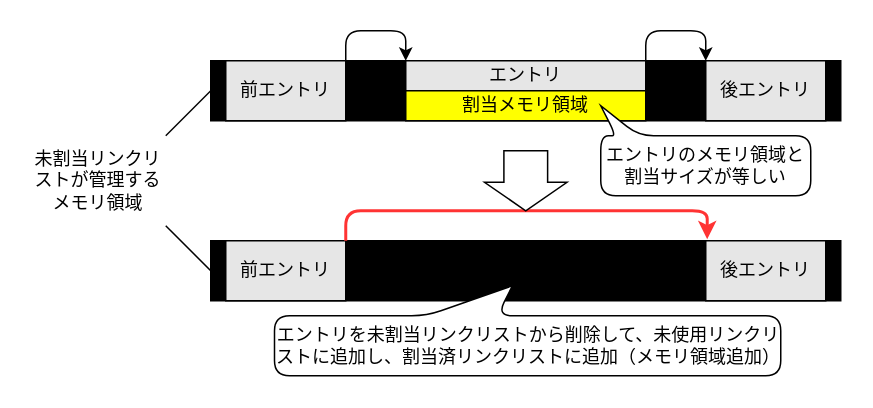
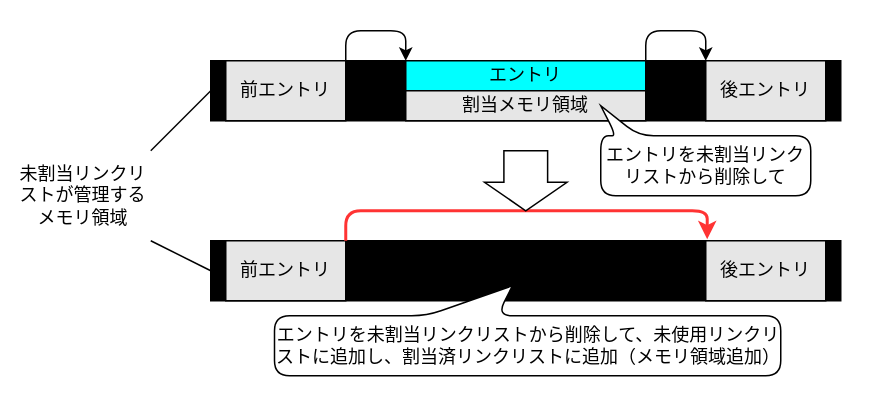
  <mxCell id="0" />
  <mxCell id="1" parent="0" />
  <mxCell id="2" value="" style="rounded=0;whiteSpace=wrap;html=1;fillColor=#000000;" parent="1" vertex="1"><mxGeometry x="140" y="40" width="420" height="40" as="geometry" /></mxCell>
- <mxCell id="3" value="未割当リンクリストが管理するメモリ領域" style="text;html=1;strokeColor=none;fillColor=none;align=center;verticalAlign=middle;whiteSpace=wrap;rounded=0;" parent="1" vertex="1"><mxGeometry x="20" y="90" width="90" height="60" as="geometry" /></mxCell>
+ <mxCell id="3" value="未割当リンクリストが管理するメモリ領域" style="text;html=1;strokeColor=none;fillColor=none;align=center;verticalAlign=middle;whiteSpace=wrap;rounded=0;" parent="1" vertex="1"><mxGeometry x="10" y="100" width="90" height="60" as="geometry" /></mxCell>
  <mxCell id="4" value="後エントリ" style="rounded=0;whiteSpace=wrap;html=1;fillColor=#E6E6E6;" parent="1" vertex="1"><mxGeometry x="470" y="40" width="80" height="40" as="geometry" /></mxCell>
- <mxCell id="5" value="エントリ" style="rounded=0;whiteSpace=wrap;html=1;verticalAlign=middle;fillColor=#e6e6e6;" parent="1" vertex="1"><mxGeometry x="270" y="40" width="160" height="20" as="geometry" /></mxCell>
+ <mxCell id="5" value="エントリ" style="rounded=0;whiteSpace=wrap;html=1;verticalAlign=middle;fillColor=#00FFFF;" parent="1" vertex="1"><mxGeometry x="270" y="40" width="160" height="20" as="geometry" /></mxCell>
  <mxCell id="6" value="前エントリ" style="rounded=0;whiteSpace=wrap;html=1;fillColor=#E6E6E6;" parent="1" vertex="1"><mxGeometry x="150" y="40" width="80" height="40" as="geometry" /></mxCell>
  <mxCell id="7" value="" style="endArrow=classic;html=1;exitX=1;exitY=0;exitDx=0;exitDy=0;entryX=0;entryY=0;entryDx=0;entryDy=0;" parent="1" source="6" target="5" edge="1"><mxGeometry width="50" height="50" relative="1" as="geometry"><mxPoint x="250" y="10" as="sourcePoint" /><mxPoint x="300" y="-40" as="targetPoint" /><Array as="points"><mxPoint x="230" y="20" /><mxPoint x="270" y="20" /></Array></mxGeometry></mxCell>
  <mxCell id="8" value="" style="rounded=0;whiteSpace=wrap;html=1;fillColor=#000000;" parent="1" vertex="1"><mxGeometry x="140" y="160" width="420" height="40" as="geometry" /></mxCell>
  <mxCell id="9" value="前エントリ" style="rounded=0;whiteSpace=wrap;html=1;fillColor=#E6E6E6;" parent="1" vertex="1"><mxGeometry x="150" y="160" width="80" height="40" as="geometry" /></mxCell>
  <mxCell id="10" value="" style="endArrow=classic;html=1;exitX=1;exitY=0;exitDx=0;exitDy=0;entryX=0.788;entryY=-0.025;entryDx=0;entryDy=0;strokeWidth=2;strokeColor=#FF3333;entryPerimeter=0;" parent="1" source="9" target="8" edge="1"><mxGeometry width="50" height="50" relative="1" as="geometry"><mxPoint x="250" y="130" as="sourcePoint" /><mxPoint x="310" y="160" as="targetPoint" /><Array as="points"><mxPoint x="230" y="140" /><mxPoint x="471" y="140" /></Array></mxGeometry></mxCell>
  <mxCell id="11" value="" style="endArrow=none;html=1;entryX=0;entryY=0.5;entryDx=0;entryDy=0;exitX=1;exitY=0;exitDx=0;exitDy=0;" parent="1" source="3" target="2" edge="1"><mxGeometry width="50" height="50" relative="1" as="geometry"><mxPoint x="50" y="200" as="sourcePoint" /><mxPoint x="100" y="150" as="targetPoint" /></mxGeometry></mxCell>
  <mxCell id="12" value="" style="endArrow=none;html=1;entryX=0;entryY=0.5;entryDx=0;entryDy=0;exitX=1;exitY=1;exitDx=0;exitDy=0;" parent="1" source="3" target="8" edge="1"><mxGeometry width="50" height="50" relative="1" as="geometry"><mxPoint x="60" y="220" as="sourcePoint" /><mxPoint x="110" y="170" as="targetPoint" /></mxGeometry></mxCell>
  <mxCell id="13" value="エントリを未割当リンクリストから削除して、未使用リンクリストに追加し、割当済リンクリストに追加（メモリ領域追加）" style="shape=callout;whiteSpace=wrap;html=1;perimeter=calloutPerimeter;direction=west;base=47;size=20;position=0.56;fillColor=#FFFFFF;rounded=1;position2=0.53;" parent="1" vertex="1"><mxGeometry x="182.5" y="190" width="337.5" height="60" as="geometry" /></mxCell>
  <mxCell id="14" value="後エントリ" style="rounded=0;whiteSpace=wrap;html=1;fillColor=#E6E6E6;" parent="1" vertex="1"><mxGeometry x="470" y="160" width="80" height="40" as="geometry" /></mxCell>
- <mxCell id="15" value="割当メモリ領域" style="rounded=0;whiteSpace=wrap;html=1;fillColor=#FFFF00;" parent="1" vertex="1"><mxGeometry x="270" y="60" width="160" height="20" as="geometry" /></mxCell>
+ <mxCell id="15" value="割当メモリ領域" style="rounded=0;whiteSpace=wrap;html=1;fillColor=#e6e6e6;" parent="1" vertex="1"><mxGeometry x="270" y="60" width="160" height="20" as="geometry" /></mxCell>
  <mxCell id="16" value="" style="endArrow=classic;html=1;exitX=1;exitY=0;exitDx=0;exitDy=0;entryX=0;entryY=0;entryDx=0;entryDy=0;" parent="1" edge="1"><mxGeometry width="50" height="50" relative="1" as="geometry"><mxPoint x="430" y="40" as="sourcePoint" /><mxPoint x="470" y="40" as="targetPoint" /><Array as="points"><mxPoint x="430" y="20" /><mxPoint x="470" y="20" /></Array></mxGeometry></mxCell>
- <mxCell id="17" value="エントリのメモリ領域と割当サイズが等しい" style="shape=callout;whiteSpace=wrap;html=1;perimeter=calloutPerimeter;direction=west;base=15;size=20;position=0.82;fillColor=#FFFFFF;rounded=1;position2=1;" parent="1" vertex="1"><mxGeometry x="400" y="70" width="140" height="60" as="geometry" /></mxCell>
+ <mxCell id="17" value="エントリを未割当リンクリストから削除して" style="shape=callout;whiteSpace=wrap;html=1;perimeter=calloutPerimeter;direction=west;base=15;size=20;position=0.82;fillColor=#FFFFFF;rounded=1;position2=1;" parent="1" vertex="1"><mxGeometry x="400" y="70" width="140" height="60" as="geometry" /></mxCell>
  <mxCell id="18" value="" style="html=1;shadow=0;dashed=0;align=center;verticalAlign=middle;shape=mxgraph.arrows2.arrow;dy=0.47;dx=19;direction=south;notch=0;rounded=1;fillColor=#FFFFFF;" vertex="1" parent="1"><mxGeometry x="322.5" y="100" width="55" height="40" as="geometry" /></mxCell>
